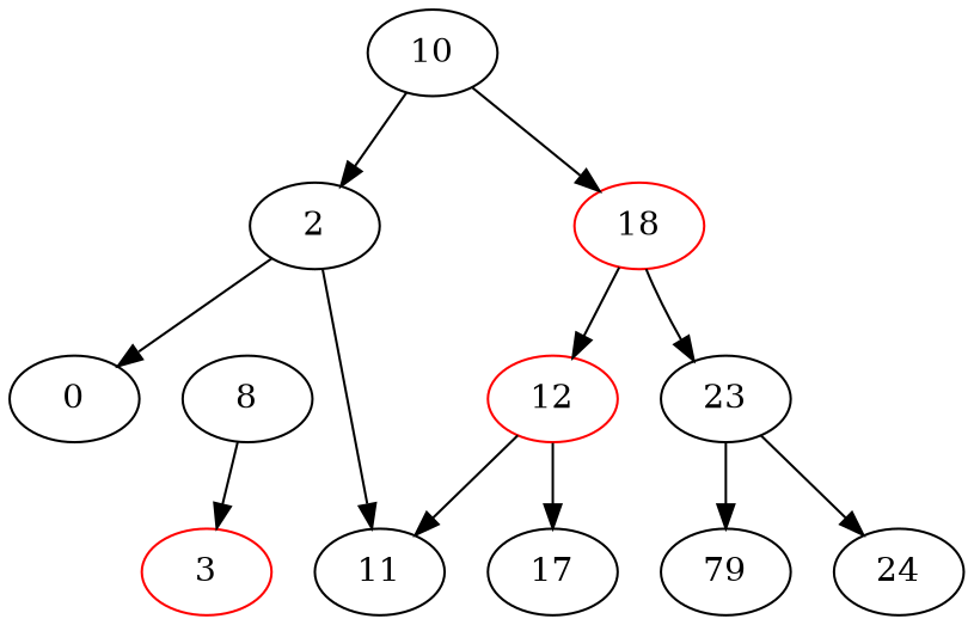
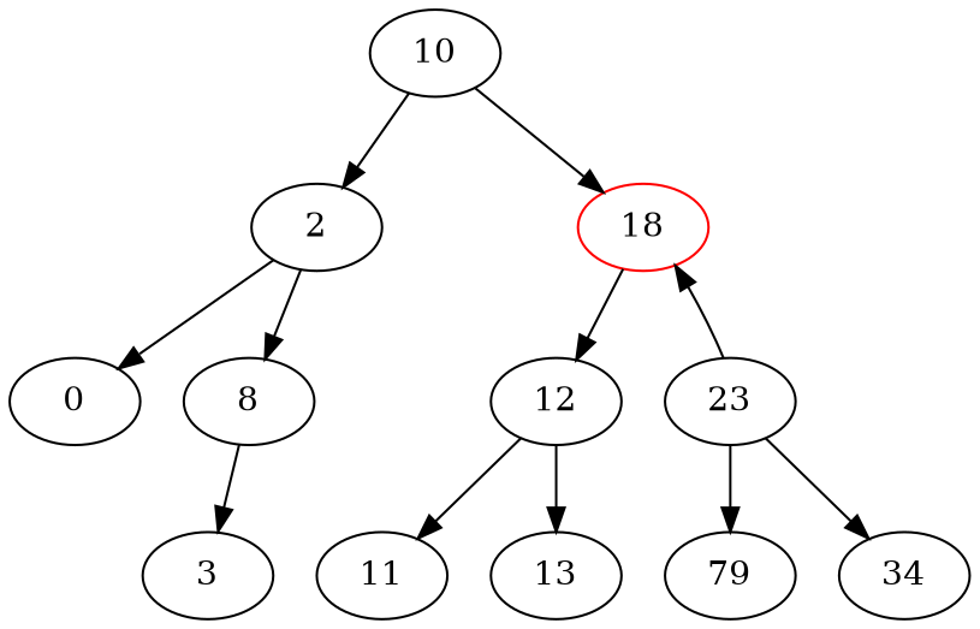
  digraph {
    node [color=black]
    10
    2
    18 [color=red]
    0
    8
-   12 [color=red]
+   12
    23
-   3 [color=red]
+   3
    11
-   13 [label=17]
+   13
    n11 [label=79]
-   24
+   24 [label=34]
    10 -> 2
    10 -> 18
    2 -> 0
-   2 -> 11
+   2 -> 8
    18 -> 12
-   18 -> 23
+   23 -> 18
    8 -> 3
    12 -> 11
    12 -> 13
    23 -> n11
    23 -> 24
  }
